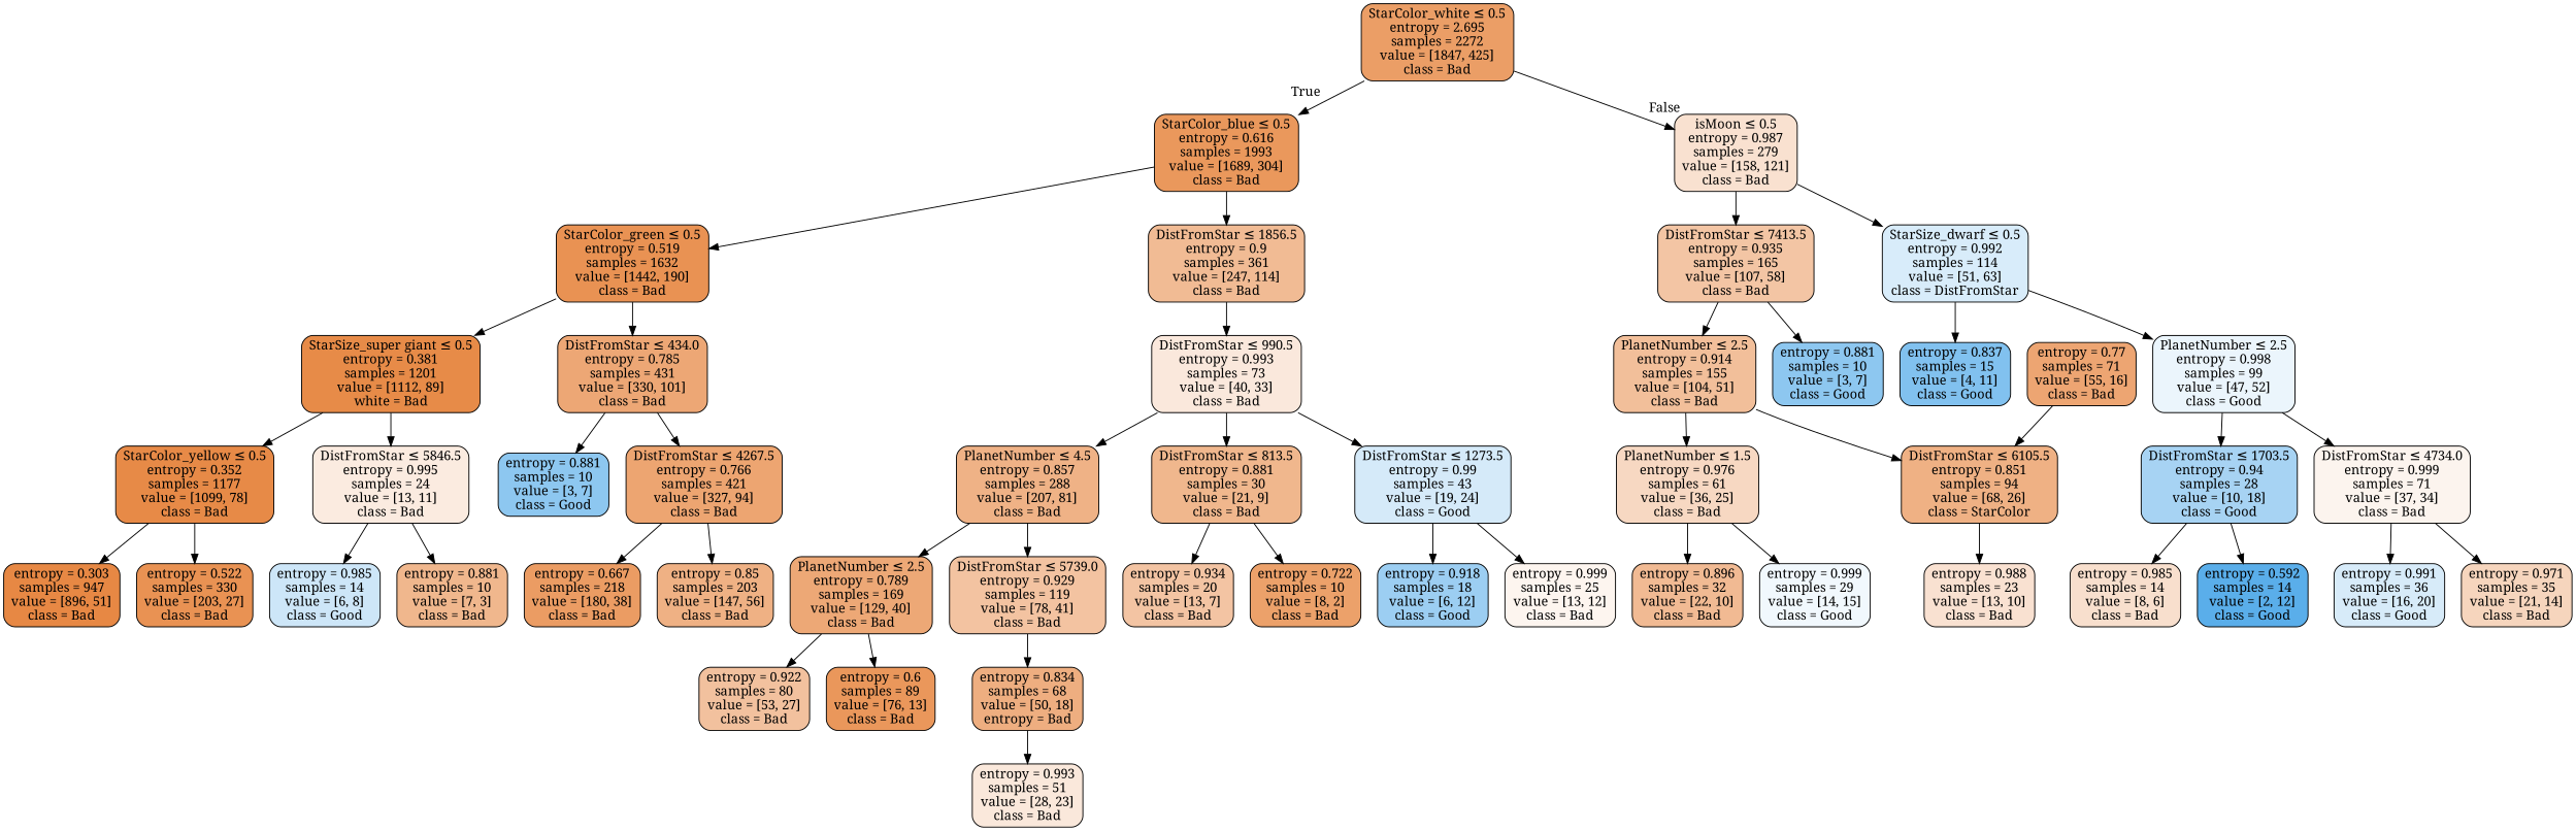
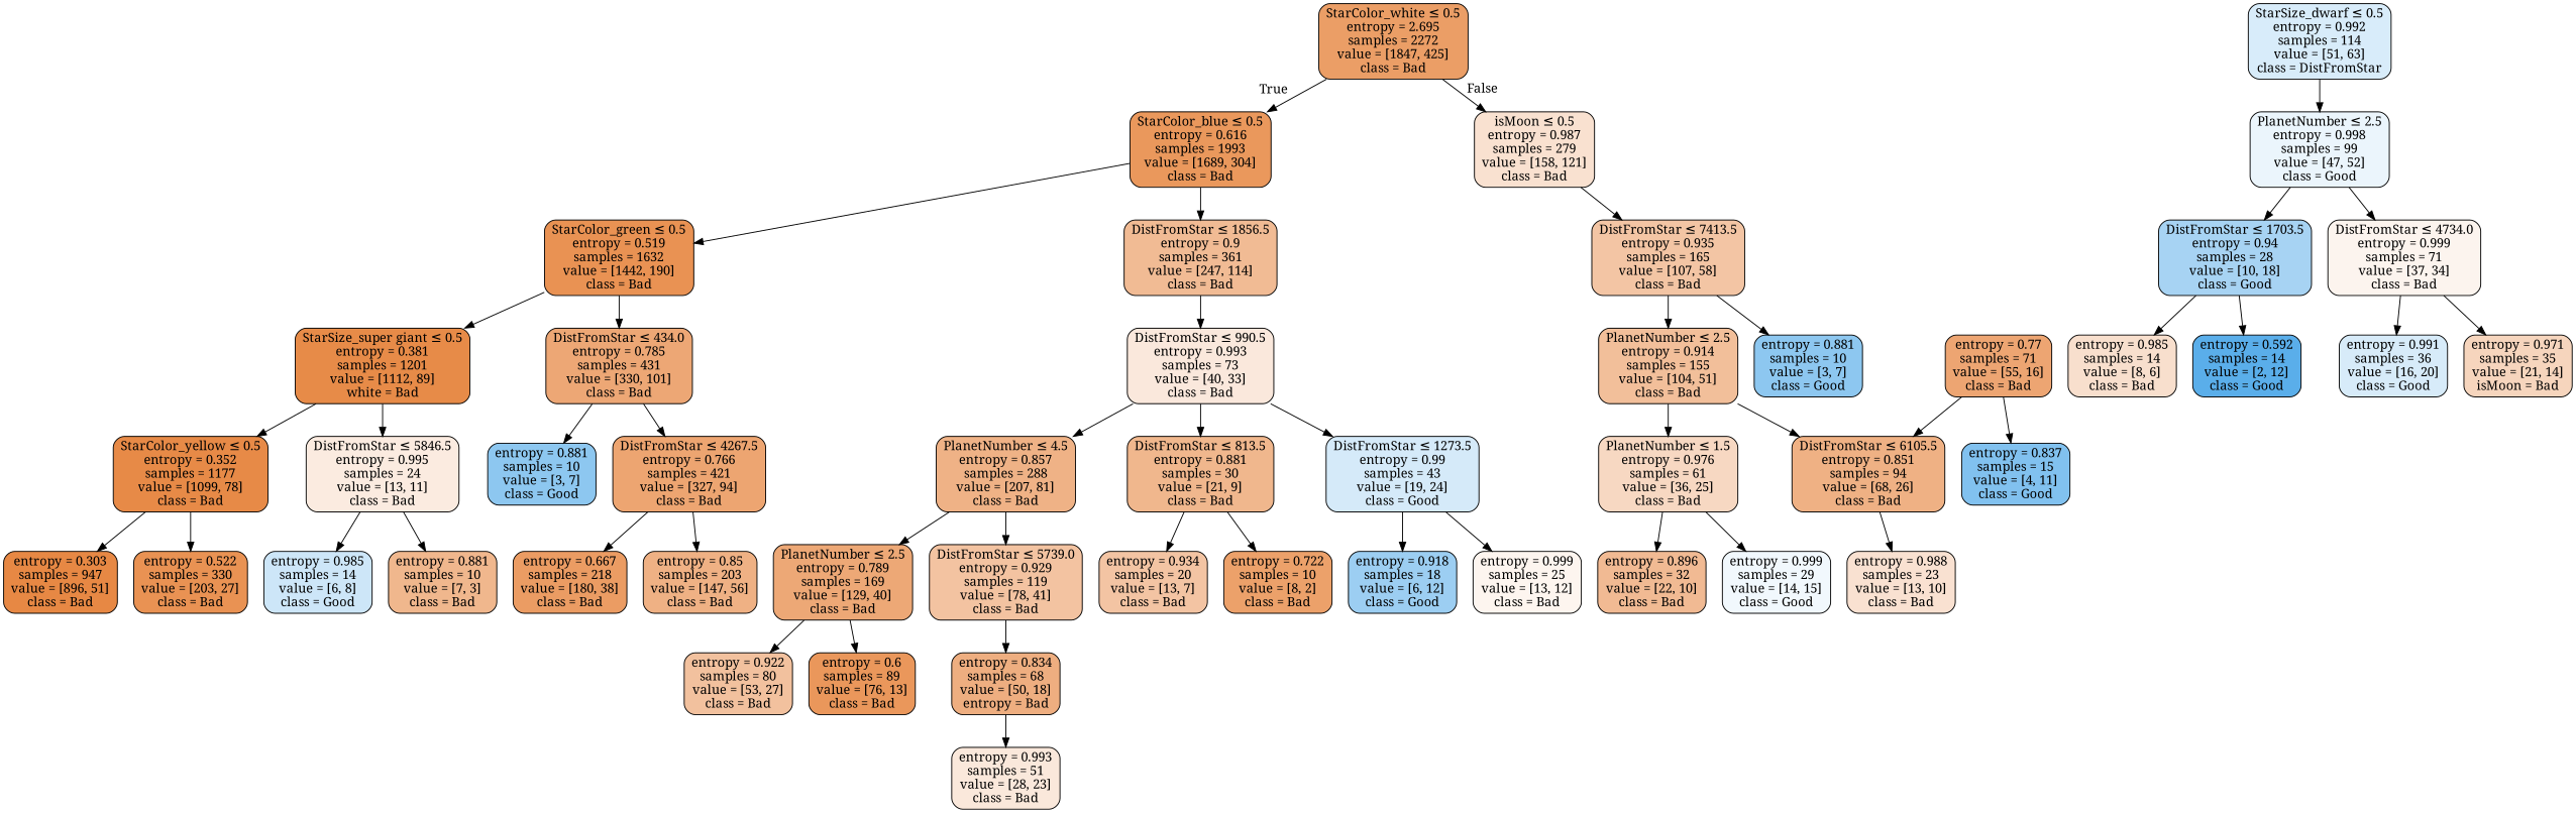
  digraph {
    fontname="Noto Serif"
    node [color=black fillcolor="#e58139dd" fontname="Noto Serif" shape=box style="filled, rounded"]
    edge [fontname="Noto Serif"]
    n1 [fillcolor="#e58139c4" label=<StarColor_white &le; 0.5<br/>entropy = 2.695<br/>samples = 2272<br/>value = [1847, 425]<br/>class = Bad>]
    n2 [fillcolor="#e58139d1" label=<StarColor_blue &le; 0.5<br/>entropy = 0.616<br/>samples = 1993<br/>value = [1689, 304]<br/>class = Bad>]
    n3 [fillcolor="#e581393c" label=<isMoon &le; 0.5<br/>entropy = 0.987<br/>samples = 279<br/>value = [158, 121]<br/>class = Bad>]
    n4 [label=<StarColor_green &le; 0.5<br/>entropy = 0.519<br/>samples = 1632<br/>value = [1442, 190]<br/>class = Bad>]
    n5 [fillcolor="#e5813989" label=<DistFromStar &le; 1856.5<br/>entropy = 0.9<br/>samples = 361<br/>value = [247, 114]<br/>class = Bad>]
    n6 [fillcolor="#e5813975" label=<DistFromStar &le; 7413.5<br/>entropy = 0.935<br/>samples = 165<br/>value = [107, 58]<br/>class = Bad>]
    n7 [fillcolor="#399de531" label=<StarSize_dwarf &le; 0.5<br/>entropy = 0.992<br/>samples = 114<br/>value = [51, 63]<br/>class = DistFromStar>]
    n8 [fillcolor="#e58139eb" label=<StarSize_super giant &le; 0.5<br/>entropy = 0.381<br/>samples = 1201<br/>value = [1112, 89]<br/>white = Bad>]
    n9 [fillcolor="#e58139b1" label=<DistFromStar &le; 434.0<br/>entropy = 0.785<br/>samples = 431<br/>value = [330, 101]<br/>class = Bad>]
    n10 [fillcolor="#e581392d" label=<DistFromStar &le; 990.5<br/>entropy = 0.993<br/>samples = 73<br/>value = [40, 33]<br/>class = Bad>]
    n11 [fillcolor="#e58139ed" label=<StarColor_yellow &le; 0.5<br/>entropy = 0.352<br/>samples = 1177<br/>value = [1099, 78]<br/>class = Bad>]
    n12 [fillcolor="#e5813927" label=<DistFromStar &le; 5846.5<br/>entropy = 0.995<br/>samples = 24<br/>value = [13, 11]<br/>class = Bad>]
    n13 [fillcolor="#399de592" label=<entropy = 0.881<br/>samples = 10<br/>value = [3, 7]<br/>class = Good>]
    n14 [fillcolor="#e58139b6" label=<DistFromStar &le; 4267.5<br/>entropy = 0.766<br/>samples = 421<br/>value = [327, 94]<br/>class = Bad>]
    n15 [fillcolor="#e58139f0" label=<entropy = 0.303<br/>samples = 947<br/>value = [896, 51]<br/>class = Bad>]
    n16 [label=<entropy = 0.522<br/>samples = 330<br/>value = [203, 27]<br/>class = Bad>]
    n17 [fillcolor="#399de540" label=<entropy = 0.985<br/>samples = 14<br/>value = [6, 8]<br/>class = Good>]
    n18 [fillcolor="#e5813992" label=<entropy = 0.881<br/>samples = 10<br/>value = [7, 3]<br/>class = Bad>]
    n19 [fillcolor="#e58139c9" label=<entropy = 0.667<br/>samples = 218<br/>value = [180, 38]<br/>class = Bad>]
    n20 [fillcolor="#e581399e" label=<entropy = 0.85<br/>samples = 203<br/>value = [147, 56]<br/>class = Bad>]
    n21 [fillcolor="#e581399b" label=<PlanetNumber &le; 4.5<br/>entropy = 0.857<br/>samples = 288<br/>value = [207, 81]<br/>class = Bad>]
    n22 [fillcolor="#e5813992" label=<DistFromStar &le; 813.5<br/>entropy = 0.881<br/>samples = 30<br/>value = [21, 9]<br/>class = Bad>]
    n23 [fillcolor="#399de535" label=<DistFromStar &le; 1273.5<br/>entropy = 0.99<br/>samples = 43<br/>value = [19, 24]<br/>class = Good>]
    n24 [fillcolor="#e58139b0" label=<PlanetNumber &le; 2.5<br/>entropy = 0.789<br/>samples = 169<br/>value = [129, 40]<br/>class = Bad>]
    n25 [fillcolor="#e5813979" label=<DistFromStar &le; 5739.0<br/>entropy = 0.929<br/>samples = 119<br/>value = [78, 41]<br/>class = Bad>]
    n26 [fillcolor="#e5813976" label=<entropy = 0.934<br/>samples = 20<br/>value = [13, 7]<br/>class = Bad>]
    n27 [fillcolor="#e58139bf" label=<entropy = 0.722<br/>samples = 10<br/>value = [8, 2]<br/>class = Bad>]
    n28 [fillcolor="#399de57f" label=<entropy = 0.918<br/>samples = 18<br/>value = [6, 12]<br/>class = Good>]
    n29 [fillcolor="#e5813914" label=<entropy = 0.999<br/>samples = 25<br/>value = [13, 12]<br/>class = Bad>]
    n30 [fillcolor="#e581397d" label=<entropy = 0.922<br/>samples = 80<br/>value = [53, 27]<br/>class = Bad>]
    n31 [fillcolor="#e58139d3" label=<entropy = 0.6<br/>samples = 89<br/>value = [76, 13]<br/>class = Bad>]
    n32 [fillcolor="#e58139a3" label=<entropy = 0.834<br/>samples = 68<br/>value = [50, 18]<br/>entropy = Bad>]
    n33 [fillcolor="#e581392e" label=<entropy = 0.993<br/>samples = 51<br/>value = [28, 23]<br/>class = Bad>]
    n34 [fillcolor="#e5813982" label=<PlanetNumber &le; 2.5<br/>entropy = 0.914<br/>samples = 155<br/>value = [104, 51]<br/>class = Bad>]
    n35 [fillcolor="#399de592" label=<entropy = 0.881<br/>samples = 10<br/>value = [3, 7]<br/>class = Good>]
    n36 [fillcolor="#399de5a2" label=<entropy = 0.837<br/>samples = 15<br/>value = [4, 11]<br/>class = Good>]
    n37 [fillcolor="#399de519" label=<PlanetNumber &le; 2.5<br/>entropy = 0.998<br/>samples = 99<br/>value = [47, 52]<br/>class = Good>]
    n38 [fillcolor="#e581394e" label=<PlanetNumber &le; 1.5<br/>entropy = 0.976<br/>samples = 61<br/>value = [36, 25]<br/>class = Bad>]
-   n39 [fillcolor="#e581399e" label=<DistFromStar &le; 6105.5<br/>entropy = 0.851<br/>samples = 94<br/>value = [68, 26]<br/>class = StarColor>]
+   n39 [fillcolor="#e581399e" label=<DistFromStar &le; 6105.5<br/>entropy = 0.851<br/>samples = 94<br/>value = [68, 26]<br/>class = Bad>]
    n40 [fillcolor="#e581398b" label=<entropy = 0.896<br/>samples = 32<br/>value = [22, 10]<br/>class = Bad>]
    n41 [fillcolor="#399de511" label=<entropy = 0.999<br/>samples = 29<br/>value = [14, 15]<br/>class = Good>]
    n42 [fillcolor="#e581393b" label=<entropy = 0.988<br/>samples = 23<br/>value = [13, 10]<br/>class = Bad>]
    n43 [fillcolor="#e58139b5" label=<entropy = 0.77<br/>samples = 71<br/>value = [55, 16]<br/>class = Bad>]
    n44 [fillcolor="#399de571" label=<DistFromStar &le; 1703.5<br/>entropy = 0.94<br/>samples = 28<br/>value = [10, 18]<br/>class = Good>]
    n45 [fillcolor="#e5813915" label=<DistFromStar &le; 4734.0<br/>entropy = 0.999<br/>samples = 71<br/>value = [37, 34]<br/>class = Bad>]
    n46 [fillcolor="#e5813940" label=<entropy = 0.985<br/>samples = 14<br/>value = [8, 6]<br/>class = Bad>]
    n47 [fillcolor="#399de5d4" label=<entropy = 0.592<br/>samples = 14<br/>value = [2, 12]<br/>class = Good>]
    n48 [fillcolor="#399de533" label=<entropy = 0.991<br/>samples = 36<br/>value = [16, 20]<br/>class = Good>]
-   n49 [fillcolor="#e5813955" label=<entropy = 0.971<br/>samples = 35<br/>value = [21, 14]<br/>class = Bad>]
+   n49 [fillcolor="#e5813955" label=<entropy = 0.971<br/>samples = 35<br/>value = [21, 14]<br/>isMoon = Bad>]
    n1 -> n2 [headlabel=True labelangle=45 labeldistance=2.5]
    n1 -> n3 [headlabel=False labelangle=-45 labeldistance=2.5]
    n2 -> n4
    n2 -> n5
    n3 -> n6
-   n3 -> n7
    n4 -> n8
    n4 -> n9
    n5 -> n10
    n6 -> n34
    n6 -> n35
-   n7 -> n36
+   n43 -> n36
    n7 -> n37
    n8 -> n11
    n8 -> n12
    n9 -> n13
    n9 -> n14
    n10 -> n21
    n10 -> n22
    n10 -> n23
    n11 -> n15
    n11 -> n16
    n12 -> n17
    n12 -> n18
    n14 -> n19
    n14 -> n20
    n21 -> n24
    n21 -> n25
    n22 -> n26
    n22 -> n27
    n23 -> n28
    n23 -> n29
    n24 -> n30
    n24 -> n31
    n25 -> n32
    n32 -> n33
    n34 -> n38
    n34 -> n39
    n37 -> n44
    n37 -> n45
    n38 -> n40
    n38 -> n41
    n39 -> n42
    n43 -> n39
    n44 -> n46
    n44 -> n47
    n45 -> n48
    n45 -> n49
  }
